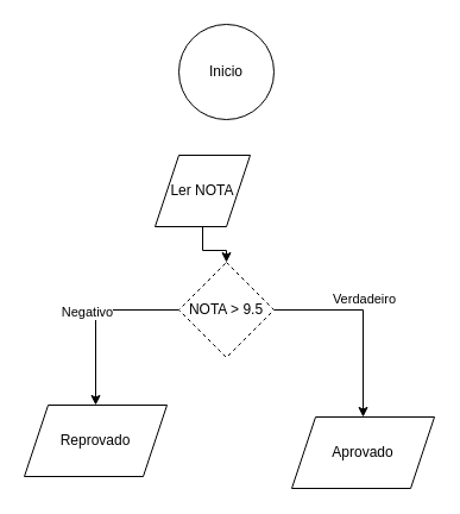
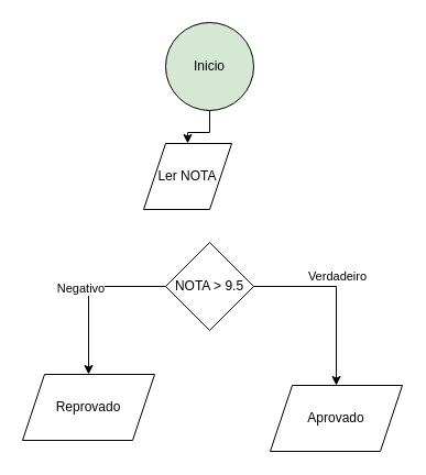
  <mxCell id="0" />
  <mxCell id="1" parent="0" />
- <mxCell id="3" value="Inicio" style="ellipse;whiteSpace=wrap;html=1;aspect=fixed;" vertex="1" parent="1"><mxGeometry x="150" y="20" width="80" height="80" as="geometry" /></mxCell>
- <mxCell id="4" style="edgeStyle=orthogonalEdgeStyle;rounded=0;orthogonalLoop=1;jettySize=auto;html=1;" edge="1" parent="1" source="5" target="10"><mxGeometry relative="1" as="geometry" /></mxCell>
+ <mxCell id="2" style="edgeStyle=orthogonalEdgeStyle;rounded=0;orthogonalLoop=1;jettySize=auto;html=1;entryX=0.5;entryY=0;entryDx=0;entryDy=0;" edge="1" parent="1" source="3" target="5"><mxGeometry relative="1" as="geometry" /></mxCell>
+ <mxCell id="3" value="Inicio" style="ellipse;whiteSpace=wrap;html=1;aspect=fixed;fillColor=#d5e8d4;" vertex="1" parent="1"><mxGeometry x="150" y="20" width="80" height="80" as="geometry" /></mxCell>
  <mxCell id="5" value="Ler NOTA" style="shape=parallelogram;perimeter=parallelogramPerimeter;whiteSpace=wrap;html=1;fixedSize=1;" vertex="1" parent="1"><mxGeometry x="130" y="130" width="80" height="60" as="geometry" /></mxCell>
  <mxCell id="6" style="edgeStyle=orthogonalEdgeStyle;rounded=0;orthogonalLoop=1;jettySize=auto;html=1;" edge="1" parent="1" source="10" target="11"><mxGeometry relative="1" as="geometry"><mxPoint x="360" y="260" as="targetPoint" /></mxGeometry></mxCell>
  <mxCell id="7" value="Verdadeiro" style="edgeLabel;html=1;align=center;verticalAlign=middle;resizable=0;points=[];" vertex="1" connectable="0" parent="6"><mxGeometry x="-0.111" relative="1" as="geometry"><mxPoint x="2" y="-10" as="offset" /></mxGeometry></mxCell>
  <mxCell id="8" style="edgeStyle=orthogonalEdgeStyle;rounded=0;orthogonalLoop=1;jettySize=auto;html=1;" edge="1" parent="1" source="10" target="12"><mxGeometry relative="1" as="geometry"><mxPoint x="20" y="260" as="targetPoint" /></mxGeometry></mxCell>
  <mxCell id="9" value="Negativo" style="edgeLabel;html=1;align=center;verticalAlign=middle;resizable=0;points=[];" vertex="1" connectable="0" parent="8"><mxGeometry x="-0.05" y="-8" relative="1" as="geometry"><mxPoint as="offset" /></mxGeometry></mxCell>
- <mxCell id="10" value="NOTA &amp;gt; 9.5" style="rhombus;whiteSpace=wrap;html=1;dashed=1;" vertex="1" parent="1"><mxGeometry x="150" y="220" width="80" height="80" as="geometry" /></mxCell>
+ <mxCell id="10" value="NOTA &amp;gt; 9.5" style="rhombus;whiteSpace=wrap;html=1;" vertex="1" parent="1"><mxGeometry x="150" y="220" width="80" height="80" as="geometry" /></mxCell>
  <mxCell id="11" value="Aprovado" style="shape=parallelogram;perimeter=parallelogramPerimeter;whiteSpace=wrap;html=1;fixedSize=1;" vertex="1" parent="1"><mxGeometry x="245" y="350" width="120" height="60" as="geometry" /></mxCell>
  <mxCell id="12" value="Reprovado" style="shape=parallelogram;perimeter=parallelogramPerimeter;whiteSpace=wrap;html=1;fixedSize=1;" vertex="1" parent="1"><mxGeometry x="20" y="340" width="120" height="60" as="geometry" /></mxCell>
